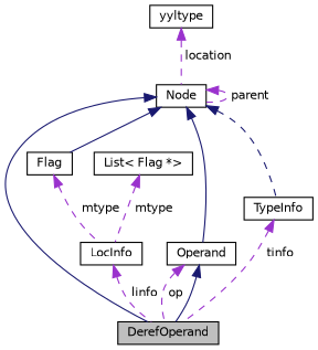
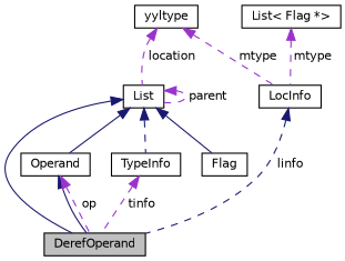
  digraph {
    node [color=black fillcolor=white fontname=Helvetica fontsize=10 shape=record style=filled]
    edge [color=darkorchid3 dir=back fontname=Helvetica fontsize=10 labelfontname=Helvetica labelfontsize=10 style=dashed]
    n1 [fillcolor=grey75 fontcolor=black height=0.2 label=DerefOperand width=0.4]
    n2 [height=0.2 label=Operand width=0.4]
-   n3 [height=0.2 label="Node" width=0.4]
+   n3 [height=0.2 label=List width=0.4]
    n4 [height=0.2 label=TypeInfo width=0.4]
    n5 [height=0.2 label=Flag width=0.4]
    n6 [height=0.2 label=LocInfo width=0.4]
    n7 [height=0.2 label=yyltype width=0.4]
    n8 [height=0.2 label="List\< Flag *\>" width=0.4]
    n2 -> n1 [color=midnightblue style=solid]
    n2 -> n1 [label=" op"]
    n3 -> n1 [color=midnightblue style=solid]
    n3 -> n2 [color=midnightblue style=solid]
    n3 -> n3 [label=" parent"]
    n3 -> n4 [color=midnightblue]
    n3 -> n5 [color=midnightblue style=solid]
    n4 -> n1 [label=" tinfo"]
-   n5 -> n6 [label=" mtype"]
-   n6 -> n1 [label=" linfo"]
+   n7 -> n6 [label=" mtype"]
+   n6 -> n1 [color=midnightblue label=" linfo"]
    n7 -> n3 [label=" location"]
    n8 -> n6 [label=" mtype"]
  }
